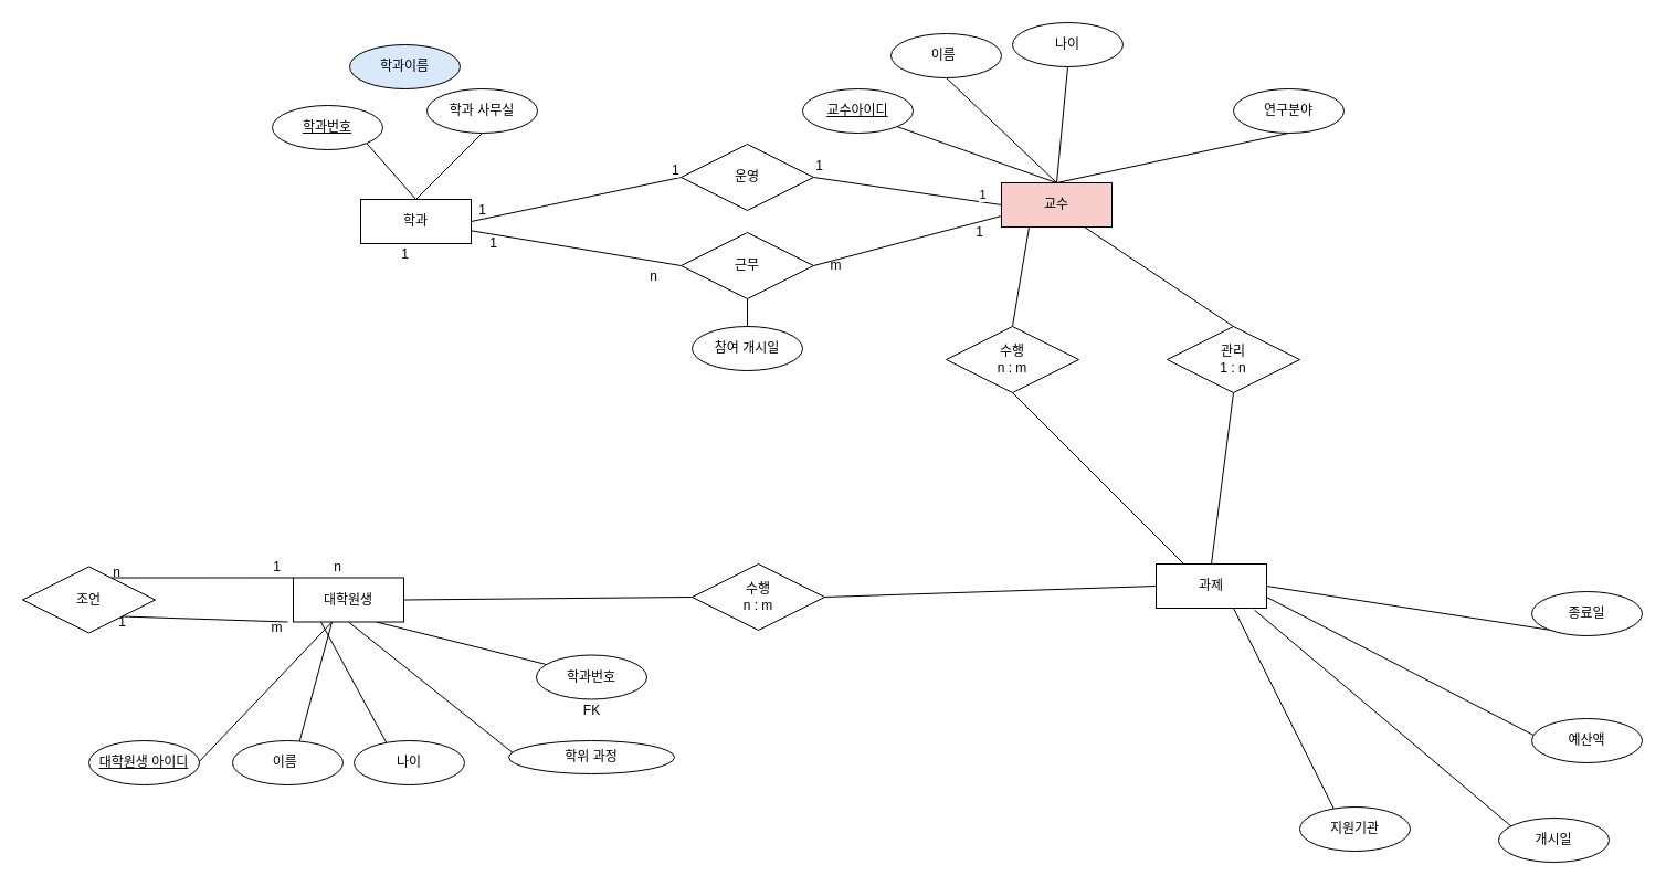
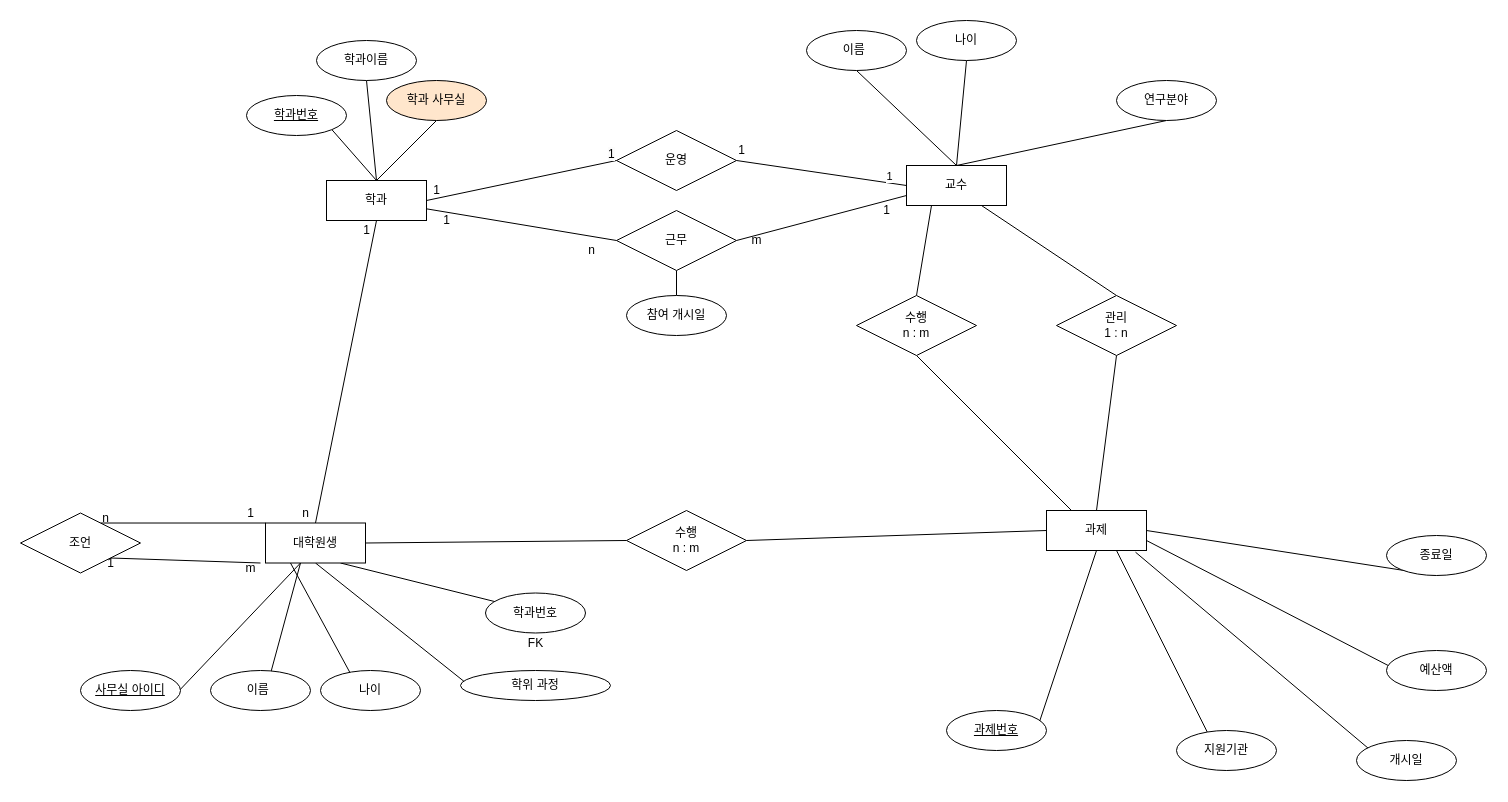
  <mxCell id="0" />
  <mxCell id="1" parent="0" />
  <mxCell id="2" style="edgeStyle=none;rounded=0;orthogonalLoop=1;jettySize=auto;html=1;exitX=0.75;exitY=1;exitDx=0;exitDy=0;entryX=0.5;entryY=0;entryDx=0;entryDy=0;endArrow=none;endFill=0;" edge="1" parent="1" source="4" target="71"><mxGeometry relative="1" as="geometry" /></mxCell>
  <mxCell id="3" style="edgeStyle=none;rounded=0;orthogonalLoop=1;jettySize=auto;html=1;exitX=0.25;exitY=1;exitDx=0;exitDy=0;entryX=0.5;entryY=0;entryDx=0;entryDy=0;endArrow=none;endFill=0;" edge="1" parent="1" source="4" target="73"><mxGeometry relative="1" as="geometry" /></mxCell>
- <mxCell id="4" value="교수" style="whiteSpace=wrap;html=1;align=center;fillColor=#f8cecc;" vertex="1" parent="1"><mxGeometry x="906" y="165" width="100" height="40" as="geometry" /></mxCell>
- <mxCell id="5" style="rounded=0;orthogonalLoop=1;jettySize=auto;html=1;exitX=1;exitY=1;exitDx=0;exitDy=0;endArrow=none;endFill=0;entryX=0.5;entryY=0;entryDx=0;entryDy=0;" edge="1" parent="1" source="6" target="4"><mxGeometry relative="1" as="geometry"><Array as="points" /></mxGeometry></mxCell>
- <mxCell id="6" value="교수아이디" style="ellipse;whiteSpace=wrap;html=1;align=center;fontStyle=4;" vertex="1" parent="1"><mxGeometry x="726" y="80" width="100" height="40" as="geometry" /></mxCell>
+ <mxCell id="4" value="교수" style="whiteSpace=wrap;html=1;align=center;" vertex="1" parent="1"><mxGeometry x="906" y="165" width="100" height="40" as="geometry" /></mxCell>
  <mxCell id="7" style="edgeStyle=none;rounded=0;orthogonalLoop=1;jettySize=auto;html=1;exitX=0.5;exitY=1;exitDx=0;exitDy=0;endArrow=none;endFill=0;entryX=0.5;entryY=0;entryDx=0;entryDy=0;" edge="1" parent="1" source="8" target="4"><mxGeometry relative="1" as="geometry"><mxPoint x="966" y="140" as="targetPoint" /></mxGeometry></mxCell>
  <mxCell id="8" value="연구분야" style="ellipse;whiteSpace=wrap;html=1;align=center;" vertex="1" parent="1"><mxGeometry x="1116" y="80" width="100" height="40" as="geometry" /></mxCell>
  <mxCell id="9" style="edgeStyle=none;rounded=0;orthogonalLoop=1;jettySize=auto;html=1;exitX=0.5;exitY=1;exitDx=0;exitDy=0;endArrow=none;endFill=0;entryX=0.5;entryY=0;entryDx=0;entryDy=0;" edge="1" parent="1" source="10" target="4"><mxGeometry relative="1" as="geometry"><mxPoint x="966" y="140" as="targetPoint" /></mxGeometry></mxCell>
  <mxCell id="10" value="나이" style="ellipse;whiteSpace=wrap;html=1;align=center;" vertex="1" parent="1"><mxGeometry x="916" y="20" width="100" height="40" as="geometry" /></mxCell>
  <mxCell id="11" style="edgeStyle=none;rounded=0;orthogonalLoop=1;jettySize=auto;html=1;exitX=0.5;exitY=1;exitDx=0;exitDy=0;entryX=0.5;entryY=0;entryDx=0;entryDy=0;endArrow=none;endFill=0;" edge="1" parent="1" source="12" target="4"><mxGeometry relative="1" as="geometry" /></mxCell>
  <mxCell id="12" value="이름&lt;span style=&quot;white-space: pre;&quot;&gt;&#09;&lt;/span&gt;" style="ellipse;whiteSpace=wrap;html=1;align=center;" vertex="1" parent="1"><mxGeometry x="806" y="30" width="100" height="40" as="geometry" /></mxCell>
  <mxCell id="13" style="edgeStyle=none;rounded=0;orthogonalLoop=1;jettySize=auto;html=1;exitX=1;exitY=0.5;exitDx=0;exitDy=0;entryX=0;entryY=0.5;entryDx=0;entryDy=0;endArrow=none;endFill=0;" edge="1" parent="1" source="14" target="46"><mxGeometry relative="1" as="geometry" /></mxCell>
  <mxCell id="14" value="학과" style="whiteSpace=wrap;html=1;align=center;" vertex="1" parent="1"><mxGeometry x="326" y="180" width="100" height="40" as="geometry" /></mxCell>
  <mxCell id="15" style="rounded=0;orthogonalLoop=1;jettySize=auto;html=1;exitX=1;exitY=1;exitDx=0;exitDy=0;endArrow=none;endFill=0;entryX=0.5;entryY=0;entryDx=0;entryDy=0;" edge="1" parent="1" source="16" target="14"><mxGeometry relative="1" as="geometry"><Array as="points" /></mxGeometry></mxCell>
  <mxCell id="16" value="학과번호" style="ellipse;whiteSpace=wrap;html=1;align=center;fontStyle=4;" vertex="1" parent="1"><mxGeometry x="246" y="95" width="100" height="40" as="geometry" /></mxCell>
  <mxCell id="17" style="edgeStyle=none;rounded=0;orthogonalLoop=1;jettySize=auto;html=1;exitX=0.5;exitY=1;exitDx=0;exitDy=0;endArrow=none;endFill=0;entryX=0.5;entryY=0;entryDx=0;entryDy=0;" edge="1" parent="1" source="18" target="14"><mxGeometry relative="1" as="geometry"><mxPoint x="476" y="175" as="targetPoint" /></mxGeometry></mxCell>
- <mxCell id="18" value="학과 사무실" style="ellipse;whiteSpace=wrap;html=1;align=center;" vertex="1" parent="1"><mxGeometry x="386" y="80" width="100" height="40" as="geometry" /></mxCell>
- <mxCell id="20" value="학과이름" style="ellipse;whiteSpace=wrap;html=1;align=center;fillColor=#dae8fc;" vertex="1" parent="1"><mxGeometry x="316" y="40" width="100" height="40" as="geometry" /></mxCell>
+ <mxCell id="18" value="학과 사무실" style="ellipse;whiteSpace=wrap;html=1;align=center;fillColor=#ffe6cc;" vertex="1" parent="1"><mxGeometry x="386" y="80" width="100" height="40" as="geometry" /></mxCell>
+ <mxCell id="19" style="edgeStyle=none;rounded=0;orthogonalLoop=1;jettySize=auto;html=1;exitX=0.5;exitY=1;exitDx=0;exitDy=0;entryX=0.5;entryY=0;entryDx=0;entryDy=0;endArrow=none;endFill=0;" edge="1" parent="1" source="20" target="14"><mxGeometry relative="1" as="geometry" /></mxCell>
+ <mxCell id="20" value="학과이름" style="ellipse;whiteSpace=wrap;html=1;align=center;" vertex="1" parent="1"><mxGeometry x="316" y="40" width="100" height="40" as="geometry" /></mxCell>
  <mxCell id="21" style="edgeStyle=none;rounded=0;orthogonalLoop=1;jettySize=auto;html=1;exitX=0.5;exitY=1;exitDx=0;exitDy=0;entryX=0;entryY=1;entryDx=0;entryDy=0;endArrow=none;endFill=0;" edge="1" parent="1" source="25" target="32"><mxGeometry relative="1" as="geometry" /></mxCell>
+ <mxCell id="22" style="edgeStyle=none;rounded=0;orthogonalLoop=1;jettySize=auto;html=1;exitX=0.5;exitY=0;exitDx=0;exitDy=0;entryX=0.5;entryY=1;entryDx=0;entryDy=0;endArrow=none;endFill=0;" edge="1" parent="1" source="25" target="14"><mxGeometry relative="1" as="geometry" /></mxCell>
  <mxCell id="23" style="edgeStyle=none;rounded=0;orthogonalLoop=1;jettySize=auto;html=1;exitX=0.75;exitY=1;exitDx=0;exitDy=0;endArrow=none;endFill=0;" edge="1" parent="1" source="25"><mxGeometry relative="1" as="geometry"><mxPoint x="500" y="602.5" as="targetPoint" /></mxGeometry></mxCell>
  <mxCell id="24" style="edgeStyle=none;rounded=0;orthogonalLoop=1;jettySize=auto;html=1;exitX=1;exitY=0.5;exitDx=0;exitDy=0;entryX=0;entryY=0.5;entryDx=0;entryDy=0;endArrow=none;endFill=0;" edge="1" parent="1" source="25" target="75"><mxGeometry relative="1" as="geometry" /></mxCell>
  <mxCell id="25" value="대학원생" style="whiteSpace=wrap;html=1;align=center;" vertex="1" parent="1"><mxGeometry x="265" y="522.5" width="100" height="40" as="geometry" /></mxCell>
  <mxCell id="26" style="rounded=0;orthogonalLoop=1;jettySize=auto;html=1;exitX=1;exitY=1;exitDx=0;exitDy=0;endArrow=none;endFill=0;" edge="1" parent="1" source="27"><mxGeometry relative="1" as="geometry"><Array as="points" /><mxPoint x="300" y="562.5" as="targetPoint" /></mxGeometry></mxCell>
- <mxCell id="27" value="대학원생 아이디" style="ellipse;whiteSpace=wrap;html=1;align=center;fontStyle=4;" vertex="1" parent="1"><mxGeometry x="80" y="670" width="100" height="40" as="geometry" /></mxCell>
+ <mxCell id="27" value="사무실 아이디" style="ellipse;whiteSpace=wrap;html=1;align=center;fontStyle=4;" vertex="1" parent="1"><mxGeometry x="80" y="670" width="100" height="40" as="geometry" /></mxCell>
  <mxCell id="28" style="edgeStyle=none;rounded=0;orthogonalLoop=1;jettySize=auto;html=1;exitX=0.5;exitY=1;exitDx=0;exitDy=0;endArrow=none;endFill=0;entryX=0.25;entryY=1;entryDx=0;entryDy=0;" edge="1" parent="1" source="29" target="25"><mxGeometry relative="1" as="geometry"><mxPoint x="320" y="552.5" as="targetPoint" /></mxGeometry></mxCell>
  <mxCell id="29" value="나이" style="ellipse;whiteSpace=wrap;html=1;align=center;" vertex="1" parent="1"><mxGeometry x="320" y="670" width="100" height="40" as="geometry" /></mxCell>
  <mxCell id="30" style="edgeStyle=none;rounded=0;orthogonalLoop=1;jettySize=auto;html=1;exitX=0.5;exitY=1;exitDx=0;exitDy=0;endArrow=none;endFill=0;" edge="1" parent="1" source="31"><mxGeometry relative="1" as="geometry"><mxPoint x="300" y="562.5" as="targetPoint" /></mxGeometry></mxCell>
  <mxCell id="31" value="이름&lt;span style=&quot;white-space: pre;&quot;&gt;&#09;&lt;/span&gt;" style="ellipse;whiteSpace=wrap;html=1;align=center;" vertex="1" parent="1"><mxGeometry x="210" y="670" width="100" height="40" as="geometry" /></mxCell>
  <mxCell id="32" value="학위 과정" style="ellipse;whiteSpace=wrap;html=1;align=center;" vertex="1" parent="1"><mxGeometry x="460" y="670" width="150" height="30" as="geometry" /></mxCell>
  <mxCell id="33" value="과제" style="whiteSpace=wrap;html=1;align=center;" vertex="1" parent="1"><mxGeometry x="1046" y="510" width="100" height="40" as="geometry" /></mxCell>
+ <mxCell id="34" style="rounded=0;orthogonalLoop=1;jettySize=auto;html=1;exitX=1;exitY=1;exitDx=0;exitDy=0;endArrow=none;endFill=0;entryX=0.5;entryY=1;entryDx=0;entryDy=0;" edge="1" parent="1" source="35" target="33"><mxGeometry relative="1" as="geometry"><Array as="points" /></mxGeometry></mxCell>
+ <mxCell id="35" value="과제번호" style="ellipse;whiteSpace=wrap;html=1;align=center;fontStyle=4;" vertex="1" parent="1"><mxGeometry x="946" y="710" width="100" height="40" as="geometry" /></mxCell>
  <mxCell id="36" style="edgeStyle=none;rounded=0;orthogonalLoop=1;jettySize=auto;html=1;exitX=0.5;exitY=1;exitDx=0;exitDy=0;endArrow=none;endFill=0;" edge="1" parent="1" source="37"><mxGeometry relative="1" as="geometry"><mxPoint x="1146" y="540" as="targetPoint" /></mxGeometry></mxCell>
  <mxCell id="37" value="예산액" style="ellipse;whiteSpace=wrap;html=1;align=center;" vertex="1" parent="1"><mxGeometry x="1386" y="650" width="100" height="40" as="geometry" /></mxCell>
  <mxCell id="38" style="edgeStyle=none;rounded=0;orthogonalLoop=1;jettySize=auto;html=1;exitX=0.5;exitY=1;exitDx=0;exitDy=0;endArrow=none;endFill=0;" edge="1" parent="1" source="39"><mxGeometry relative="1" as="geometry"><mxPoint x="1146" y="530" as="targetPoint" /></mxGeometry></mxCell>
  <mxCell id="39" value="종료일" style="ellipse;whiteSpace=wrap;html=1;align=center;" vertex="1" parent="1"><mxGeometry x="1386" y="535" width="100" height="40" as="geometry" /></mxCell>
  <mxCell id="40" style="edgeStyle=none;rounded=0;orthogonalLoop=1;jettySize=auto;html=1;exitX=0.5;exitY=1;exitDx=0;exitDy=0;endArrow=none;endFill=0;entryX=0.89;entryY=1.042;entryDx=0;entryDy=0;entryPerimeter=0;" edge="1" parent="1" source="41" target="33"><mxGeometry relative="1" as="geometry"><mxPoint x="1176" y="530" as="targetPoint" /></mxGeometry></mxCell>
  <mxCell id="41" value="개시일" style="ellipse;whiteSpace=wrap;html=1;align=center;" vertex="1" parent="1"><mxGeometry x="1356" y="740" width="100" height="40" as="geometry" /></mxCell>
  <mxCell id="42" style="edgeStyle=none;rounded=0;orthogonalLoop=1;jettySize=auto;html=1;exitX=0.5;exitY=1;exitDx=0;exitDy=0;endArrow=none;endFill=0;" edge="1" parent="1" source="43"><mxGeometry relative="1" as="geometry"><mxPoint x="1116" y="550" as="targetPoint" /></mxGeometry></mxCell>
  <mxCell id="43" value="지원기관" style="ellipse;whiteSpace=wrap;html=1;align=center;" vertex="1" parent="1"><mxGeometry x="1176" y="730" width="100" height="40" as="geometry" /></mxCell>
  <mxCell id="44" style="edgeStyle=none;rounded=0;orthogonalLoop=1;jettySize=auto;html=1;exitX=1;exitY=0.5;exitDx=0;exitDy=0;entryX=0;entryY=0.5;entryDx=0;entryDy=0;endArrow=none;endFill=0;" edge="1" parent="1" source="46" target="4"><mxGeometry relative="1" as="geometry" /></mxCell>
  <mxCell id="45" value="1" style="edgeLabel;html=1;align=center;verticalAlign=middle;resizable=0;points=[];" vertex="1" connectable="0" parent="44"><mxGeometry x="0.787" y="4" relative="1" as="geometry"><mxPoint y="-3" as="offset" /></mxGeometry></mxCell>
  <mxCell id="46" value="운영" style="shape=rhombus;perimeter=rhombusPerimeter;whiteSpace=wrap;html=1;align=center;" vertex="1" parent="1"><mxGeometry x="616" y="130" width="120" height="60" as="geometry" /></mxCell>
  <mxCell id="47" value="1" style="text;html=1;align=center;verticalAlign=middle;resizable=0;points=[];autosize=1;strokeColor=none;fillColor=none;" vertex="1" parent="1"><mxGeometry x="421" y="175" width="30" height="30" as="geometry" /></mxCell>
  <mxCell id="48" value="&lt;span style=&quot;color: rgb(0, 0, 0); font-family: Helvetica; font-size: 12px; font-style: normal; font-variant-ligatures: normal; font-variant-caps: normal; font-weight: 400; letter-spacing: normal; orphans: 2; text-align: center; text-indent: 0px; text-transform: none; widows: 2; word-spacing: 0px; -webkit-text-stroke-width: 0px; background-color: rgb(251, 251, 251); text-decoration-thickness: initial; text-decoration-style: initial; text-decoration-color: initial; float: none; display: inline !important;&quot;&gt;1&lt;/span&gt;" style="text;whiteSpace=wrap;html=1;" vertex="1" parent="1"><mxGeometry x="606" y="140" width="40" height="40" as="geometry" /></mxCell>
  <mxCell id="49" value="1" style="text;html=1;align=center;verticalAlign=middle;resizable=0;points=[];autosize=1;strokeColor=none;fillColor=none;" vertex="1" parent="1"><mxGeometry x="726" y="135" width="30" height="30" as="geometry" /></mxCell>
  <mxCell id="50" style="edgeStyle=none;rounded=0;orthogonalLoop=1;jettySize=auto;html=1;exitX=0;exitY=0.5;exitDx=0;exitDy=0;endArrow=none;endFill=0;" edge="1" parent="1" source="53" target="14"><mxGeometry relative="1" as="geometry" /></mxCell>
  <mxCell id="51" style="edgeStyle=none;rounded=0;orthogonalLoop=1;jettySize=auto;html=1;entryX=0;entryY=0.75;entryDx=0;entryDy=0;endArrow=none;endFill=0;exitX=1;exitY=0.5;exitDx=0;exitDy=0;" edge="1" parent="1" source="53" target="4"><mxGeometry relative="1" as="geometry"><mxPoint x="746" y="230" as="sourcePoint" /></mxGeometry></mxCell>
  <mxCell id="52" style="edgeStyle=none;rounded=0;orthogonalLoop=1;jettySize=auto;html=1;exitX=0.5;exitY=1;exitDx=0;exitDy=0;entryX=0.5;entryY=0;entryDx=0;entryDy=0;endArrow=none;endFill=0;" edge="1" parent="1" source="53" target="58"><mxGeometry relative="1" as="geometry" /></mxCell>
  <mxCell id="53" value="근무" style="shape=rhombus;perimeter=rhombusPerimeter;whiteSpace=wrap;html=1;align=center;" vertex="1" parent="1"><mxGeometry x="616" y="210" width="120" height="60" as="geometry" /></mxCell>
  <mxCell id="54" value="1" style="text;html=1;align=center;verticalAlign=middle;resizable=0;points=[];autosize=1;strokeColor=none;fillColor=none;" vertex="1" parent="1"><mxGeometry x="431" y="205" width="30" height="30" as="geometry" /></mxCell>
  <mxCell id="55" value="n" style="text;html=1;align=center;verticalAlign=middle;resizable=0;points=[];autosize=1;strokeColor=none;fillColor=none;" vertex="1" parent="1"><mxGeometry x="576" y="235" width="30" height="30" as="geometry" /></mxCell>
  <mxCell id="56" value="m" style="text;html=1;align=center;verticalAlign=middle;resizable=0;points=[];autosize=1;strokeColor=none;fillColor=none;" vertex="1" parent="1"><mxGeometry x="741" y="225" width="30" height="30" as="geometry" /></mxCell>
  <mxCell id="57" value="1" style="text;html=1;align=center;verticalAlign=middle;resizable=0;points=[];autosize=1;strokeColor=none;fillColor=none;" vertex="1" parent="1"><mxGeometry x="871" y="195" width="30" height="30" as="geometry" /></mxCell>
  <mxCell id="58" value="참여 개시일" style="ellipse;whiteSpace=wrap;html=1;align=center;" vertex="1" parent="1"><mxGeometry x="626" y="295" width="100" height="40" as="geometry" /></mxCell>
  <mxCell id="59" value="1" style="text;html=1;align=center;verticalAlign=middle;resizable=0;points=[];autosize=1;strokeColor=none;fillColor=none;" vertex="1" parent="1"><mxGeometry x="351" y="215" width="30" height="30" as="geometry" /></mxCell>
  <mxCell id="60" value="n" style="text;html=1;align=center;verticalAlign=middle;resizable=0;points=[];autosize=1;strokeColor=none;fillColor=none;" vertex="1" parent="1"><mxGeometry x="290" y="497.5" width="30" height="30" as="geometry" /></mxCell>
  <mxCell id="61" value="학과번호" style="ellipse;whiteSpace=wrap;html=1;align=center;" vertex="1" parent="1"><mxGeometry x="485" y="592.5" width="100" height="40" as="geometry" /></mxCell>
  <mxCell id="62" value="FK" style="text;html=1;align=center;verticalAlign=middle;resizable=0;points=[];autosize=1;strokeColor=none;fillColor=none;" vertex="1" parent="1"><mxGeometry x="515" y="627.5" width="40" height="30" as="geometry" /></mxCell>
  <mxCell id="63" style="edgeStyle=none;rounded=0;orthogonalLoop=1;jettySize=auto;html=1;entryX=0;entryY=0;entryDx=0;entryDy=0;endArrow=none;endFill=0;exitX=0.667;exitY=0.167;exitDx=0;exitDy=0;exitPerimeter=0;" edge="1" parent="1" source="65" target="25"><mxGeometry relative="1" as="geometry" /></mxCell>
  <mxCell id="64" style="edgeStyle=none;rounded=0;orthogonalLoop=1;jettySize=auto;html=1;exitX=1;exitY=1;exitDx=0;exitDy=0;endArrow=none;endFill=0;" edge="1" parent="1" source="65"><mxGeometry relative="1" as="geometry"><mxPoint x="260" y="562.5" as="targetPoint" /></mxGeometry></mxCell>
  <mxCell id="65" value="조언" style="shape=rhombus;perimeter=rhombusPerimeter;whiteSpace=wrap;html=1;align=center;" vertex="1" parent="1"><mxGeometry x="20" y="512.5" width="120" height="60" as="geometry" /></mxCell>
  <mxCell id="66" value="1" style="text;html=1;align=center;verticalAlign=middle;resizable=0;points=[];autosize=1;strokeColor=none;fillColor=none;" vertex="1" parent="1"><mxGeometry x="235" y="497.5" width="30" height="30" as="geometry" /></mxCell>
  <mxCell id="67" value="n" style="text;html=1;align=center;verticalAlign=middle;resizable=0;points=[];autosize=1;strokeColor=none;fillColor=none;" vertex="1" parent="1"><mxGeometry x="90" y="502.5" width="30" height="30" as="geometry" /></mxCell>
  <mxCell id="68" value="1" style="text;html=1;align=center;verticalAlign=middle;resizable=0;points=[];autosize=1;strokeColor=none;fillColor=none;" vertex="1" parent="1"><mxGeometry x="95" y="547.5" width="30" height="30" as="geometry" /></mxCell>
  <mxCell id="69" value="m" style="text;html=1;align=center;verticalAlign=middle;resizable=0;points=[];autosize=1;strokeColor=none;fillColor=none;" vertex="1" parent="1"><mxGeometry x="235" y="552.5" width="30" height="30" as="geometry" /></mxCell>
  <mxCell id="70" style="edgeStyle=none;rounded=0;orthogonalLoop=1;jettySize=auto;html=1;exitX=0.5;exitY=1;exitDx=0;exitDy=0;entryX=0.5;entryY=0;entryDx=0;entryDy=0;endArrow=none;endFill=0;" edge="1" parent="1" source="71" target="33"><mxGeometry relative="1" as="geometry" /></mxCell>
  <mxCell id="71" value="관리&lt;br&gt;1 : n" style="shape=rhombus;perimeter=rhombusPerimeter;whiteSpace=wrap;html=1;align=center;" vertex="1" parent="1"><mxGeometry x="1056" y="295" width="120" height="60" as="geometry" /></mxCell>
  <mxCell id="72" style="edgeStyle=none;rounded=0;orthogonalLoop=1;jettySize=auto;html=1;exitX=0.5;exitY=1;exitDx=0;exitDy=0;entryX=0.25;entryY=0;entryDx=0;entryDy=0;endArrow=none;endFill=0;" edge="1" parent="1" source="73" target="33"><mxGeometry relative="1" as="geometry" /></mxCell>
  <mxCell id="73" value="수행&lt;br&gt;n : m" style="shape=rhombus;perimeter=rhombusPerimeter;whiteSpace=wrap;html=1;align=center;" vertex="1" parent="1"><mxGeometry x="856" y="295" width="120" height="60" as="geometry" /></mxCell>
  <mxCell id="74" style="edgeStyle=none;rounded=0;orthogonalLoop=1;jettySize=auto;html=1;exitX=1;exitY=0.5;exitDx=0;exitDy=0;entryX=0;entryY=0.5;entryDx=0;entryDy=0;endArrow=none;endFill=0;" edge="1" parent="1" source="75" target="33"><mxGeometry relative="1" as="geometry" /></mxCell>
  <mxCell id="75" value="수행&lt;br&gt;n : m" style="shape=rhombus;perimeter=rhombusPerimeter;whiteSpace=wrap;html=1;align=center;" vertex="1" parent="1"><mxGeometry x="626" y="510" width="120" height="60" as="geometry" /></mxCell>
